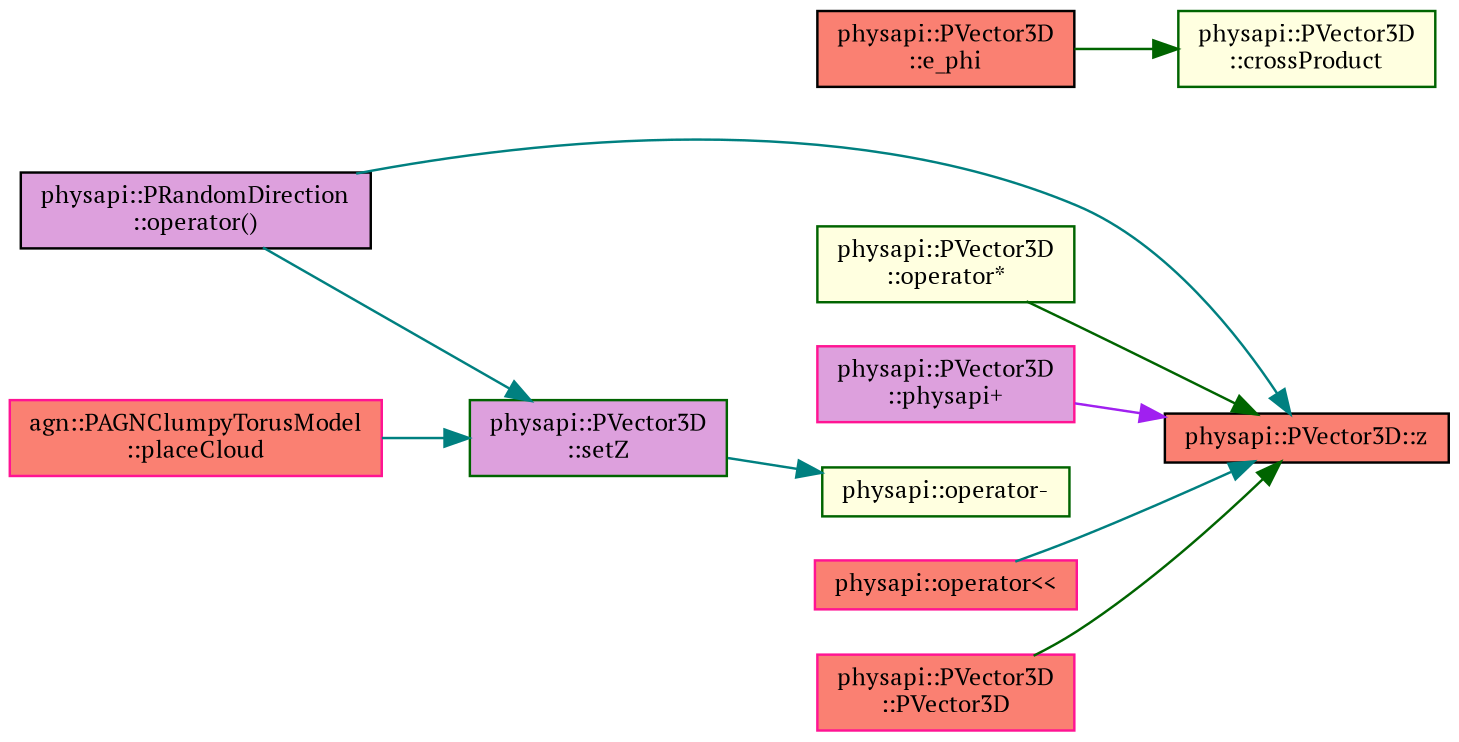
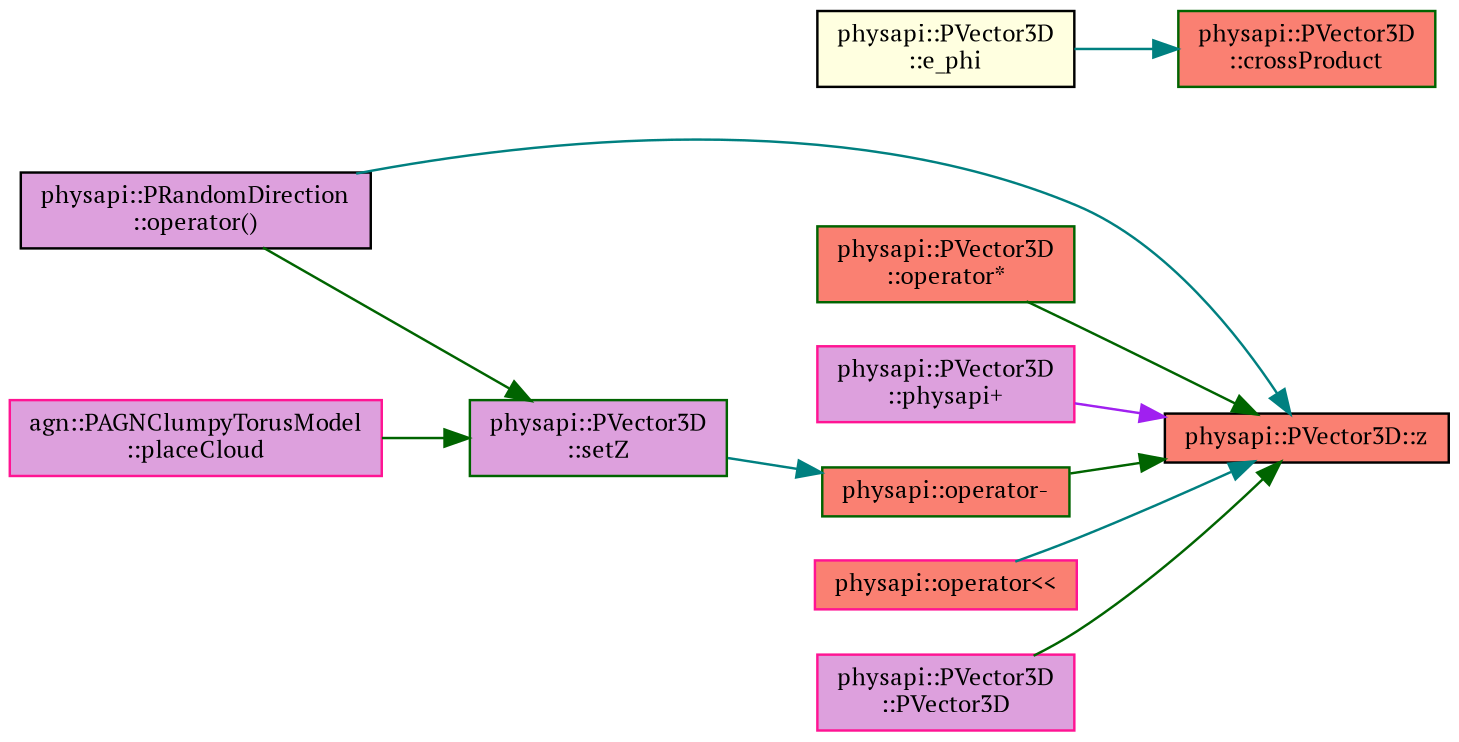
  digraph {
    fontname="PT Serif"
    rankdir=RL
    node [color=darkgreen fillcolor=salmon fontname="PT Serif" fontsize=10 shape=record style=filled]
    edge [color=darkgreen dir=back fontname="PT Serif" fontsize=10 labelfontname=Helvetica labelfontsize=10 style=solid]
    n1 [color=black fontcolor=black height=0.2 label="physapi::PVector3D::z" width=0.4]
    n2 [color=black fillcolor=plum height=0.2 label="physapi::PRandomDirection\l::operator()" width=0.4]
-   n3 [fillcolor=lightyellow height=0.2 label="physapi::PVector3D\l::operator*" width=0.4]
+   n3 [height=0.2 label="physapi::PVector3D\l::operator*" width=0.4]
    n4 [color=deeppink fillcolor=plum height=0.2 label="physapi::PVector3D\l::physapi+" width=0.4]
-   n5 [fillcolor=lightyellow height=0.2 label="physapi::operator-" width=0.4]
+   n5 [height=0.2 label="physapi::operator-" width=0.4]
    n6 [color=deeppink height=0.2 label="physapi::operator\<\<" width=0.4]
-   n7 [color=deeppink height=0.2 label="physapi::PVector3D\l::PVector3D" width=0.4]
-   n8 [fillcolor=lightyellow height=0.2 label="physapi::PVector3D\l::crossProduct" width=0.4]
-   n9 [color=black height=0.2 label="physapi::PVector3D\l::e_phi" width=0.4]
+   n7 [color=deeppink fillcolor=plum height=0.2 label="physapi::PVector3D\l::PVector3D" width=0.4]
+   n8 [height=0.2 label="physapi::PVector3D\l::crossProduct" width=0.4]
+   n9 [color=black fillcolor=lightyellow height=0.2 label="physapi::PVector3D\l::e_phi" width=0.4]
    n10 [fillcolor=plum height=0.2 label="physapi::PVector3D\l::setZ" width=0.4]
-   n11 [color=deeppink height=0.2 label="agn::PAGNClumpyTorusModel\l::placeCloud" width=0.4]
+   n11 [color=deeppink fillcolor=plum height=0.2 label="agn::PAGNClumpyTorusModel\l::placeCloud" width=0.4]
    n1 -> n2 [color=teal]
    n1 -> n3
    n1 -> n4 [color=purple]
+   n1 -> n5
    n1 -> n6 [color=teal]
    n1 -> n7
    n5 -> n10 [color=teal]
-   n8 -> n9
-   n10 -> n2 [color=teal]
-   n10 -> n11 [color=teal]
+   n8 -> n9 [color=teal]
+   n10 -> n2
+   n10 -> n11
  }
